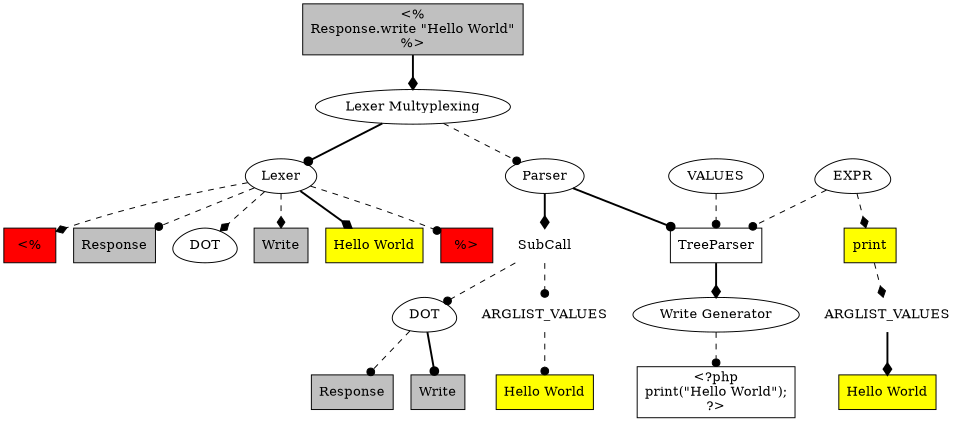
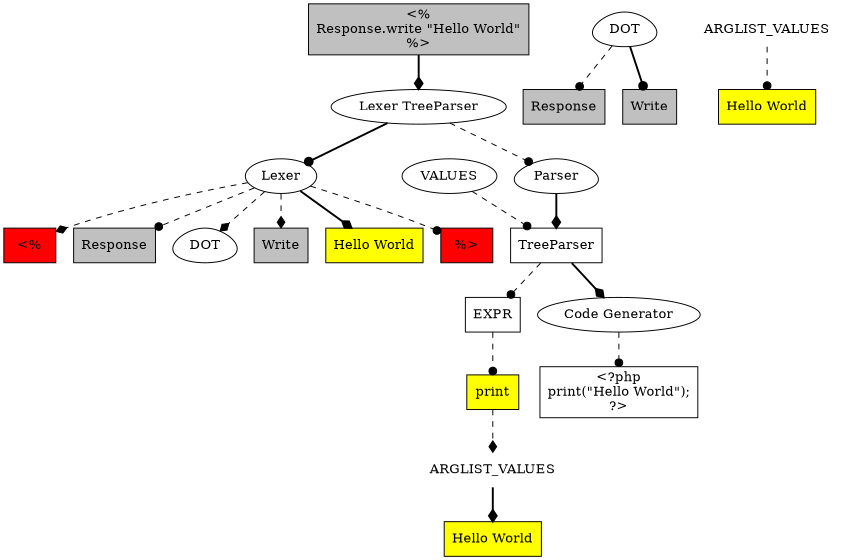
  digraph {
    ordering=out
    node [shape=box]
    edge [arrowhead=dot style=dashed]
-   n1 [label="Lexer Multyplexing" shape=""]
+   n1 [label="Lexer TreeParser" shape=""]
    n2 [label=Lexer shape=""]
-   n3 [label=Parser shape=""]
+   n3 [label=Parser shape=egg]
    n4 [fillcolor=red label="<%" style=filled]
    n5 [fillcolor=gray label=Response style=filled]
    DOT [shape=egg]
    n7 [fillcolor=gray label=Write style=filled]
    n8 [fillcolor=yellow label="Hello World" style=filled]
    n9 [fillcolor=red label="%>" style=filled]
-   n10 [label=SubCall shape=plaintext]
    n11 [label=TreeParser]
    n12 [fillcolor=gray label="<%\nResponse.write \"Hello World\"\n%>" style=filled]
    n13 [label=DOT shape=egg]
    n14 [label=ARGLIST_VALUES shape=plaintext]
-   n15 [label=EXPR shape=egg]
-   n16 [label="Write Generator" shape=""]
+   n15 [label=EXPR]
+   n16 [label="Code Generator" shape=""]
    n17 [fillcolor=gray label=Response style=filled]
    n18 [fillcolor=gray label=Write style=filled]
    n19 [fillcolor=yellow label="Hello World" style=filled]
    print [fillcolor=yellow style=filled]
    n21 [label="<?php\nprint(\"Hello World\");\n?>"]
    n22 [label=ARGLIST_VALUES shape=plaintext]
    n23 [label=VALUES shape=""]
    n24 [fillcolor=yellow label="Hello World" style=filled]
    n1 -> n2 [style=bold]
    n1 -> n3
    n2 -> n4 [arrowhead=diamond]
    n2 -> n5
    n2 -> DOT [arrowhead=diamond]
    n2 -> n7 [arrowhead=diamond]
    n2 -> n8 [arrowhead=diamond style=bold]
    n2 -> n9
-   n3 -> n10 [arrowhead=diamond style=bold]
-   n3 -> n11 [style=bold]
-   n10 -> n13
-   n10 -> n14
-   n15 -> n11
+   n3 -> n11 [arrowhead=diamond style=bold]
+   n11 -> n15
    n11 -> n16 [arrowhead=diamond style=bold]
    n12 -> n1 [arrowhead=diamond style=bold]
    n13 -> n17
    n13 -> n18 [style=bold]
    n14 -> n19
-   n15 -> print [arrowhead=diamond]
+   n15 -> print
    n16 -> n21
    print -> n22 [arrowhead=diamond]
    n22 -> n24 [arrowhead=diamond style=bold]
    n23 -> n11
  }
